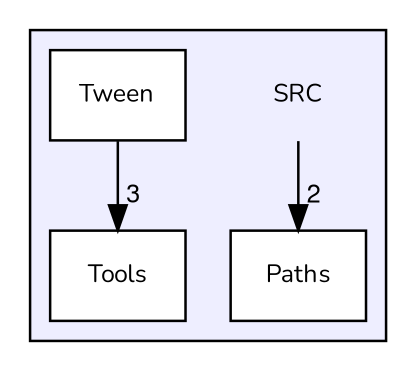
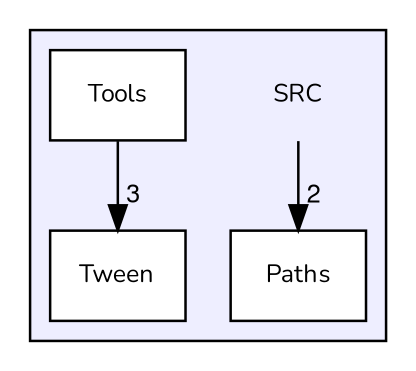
  digraph {
    compound=true
    fontname=Nunito
    node [fontname=Nunito fontsize=10 shape=box color=black fillcolor=white style=filled]
    edge [fontname=Nunito labeldistance=1.5 labelfontname=FreeSans labelfontsize=10]
    n1 [label=SRC shape=plaintext color="" fillcolor="" style=""]
    n2 [label=Paths]
    n3 [label=Tools]
    n4 [label=Tween]
    subgraph cluster_1 {
      bgcolor="#eeeeff"
      pencolor=black
      n1
      n2
      n3
      n4
    }
    n1 -> n2 [headlabel=2]
-   n4 -> n3 [headlabel=3]
+   n3 -> n4 [headlabel=3]
  }
